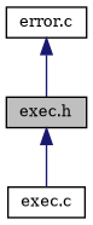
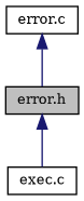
  digraph {
    fontname="DejaVu Serif"
    node [color=black fillcolor=white fontname="DejaVu Serif" fontsize=10 shape=record style=filled]
    edge [color=midnightblue dir=back fontname="DejaVu Serif" fontsize=10 labelfontname=FreeSans labelfontsize=10 style=solid]
-   n1 [fillcolor=grey75 fontcolor=black height=0.2 label="exec.h" width=0.4]
+   n1 [fillcolor=grey75 fontcolor=black height=0.2 label="error.h" width=0.4]
    n2 [height=0.2 label="exec.c" width=0.4]
    n3 [height=0.2 label="error.c" width=0.4]
    n1 -> n2
    n3 -> n1
  }
